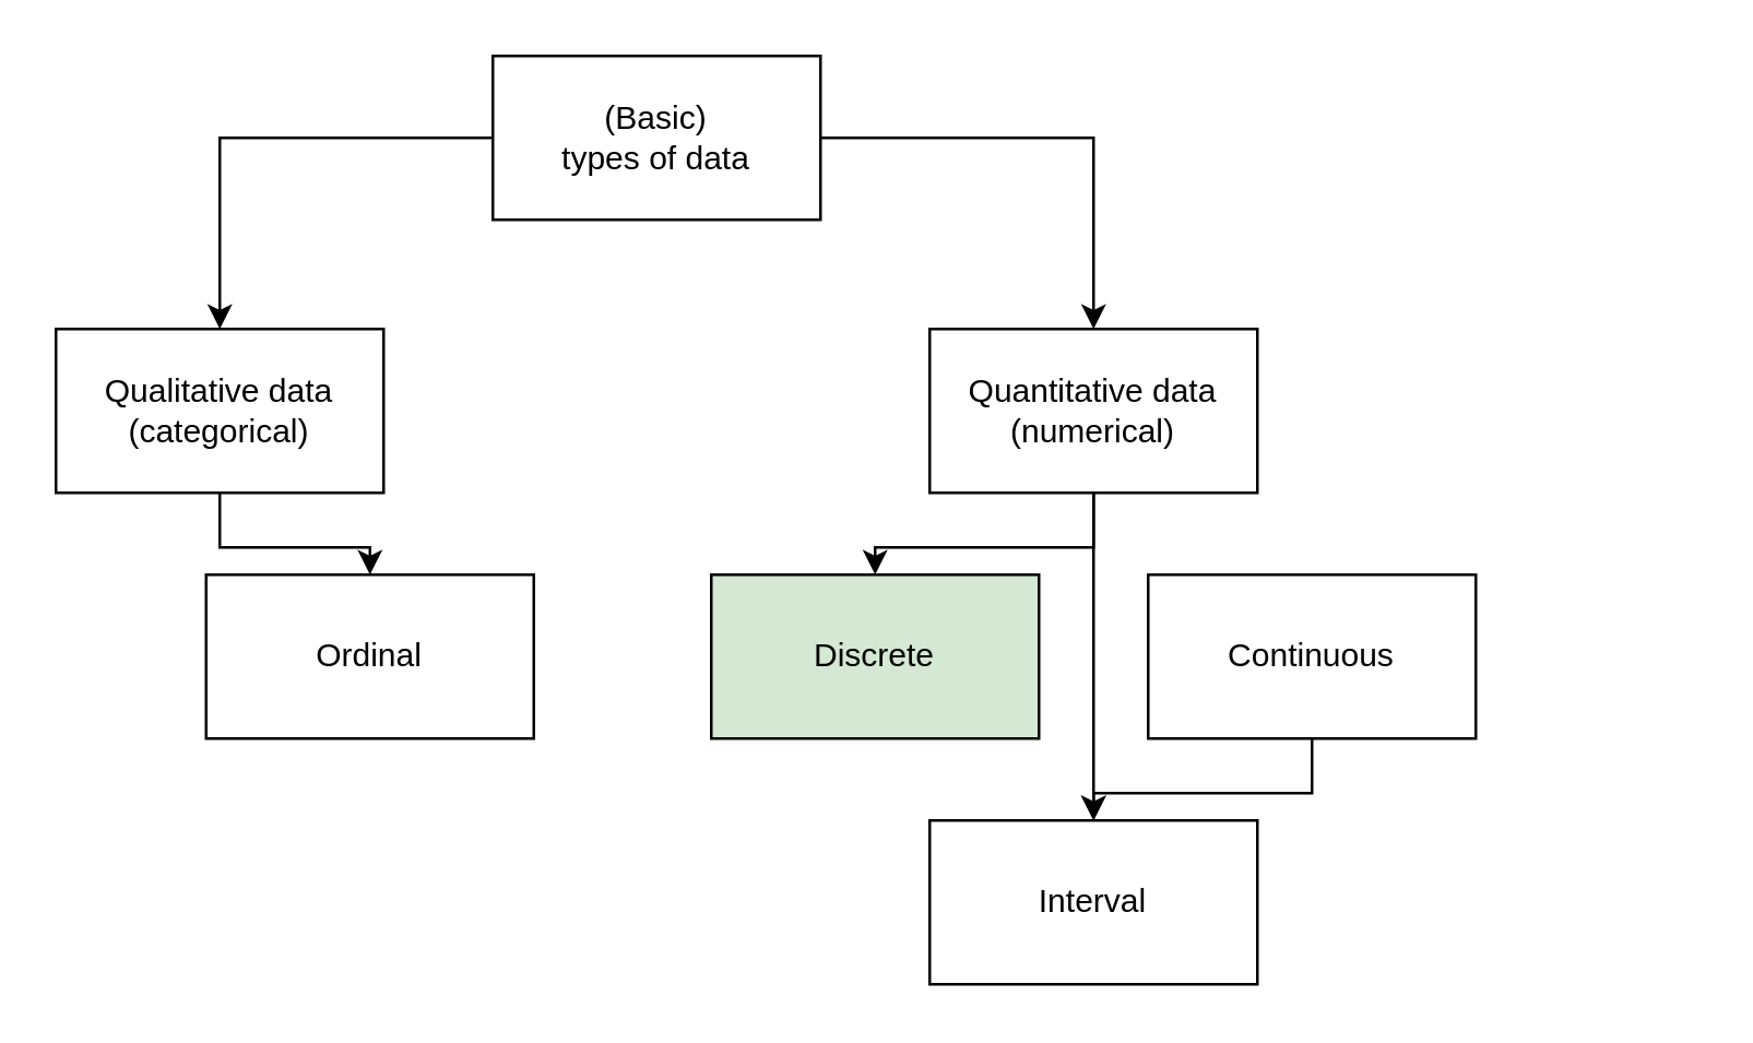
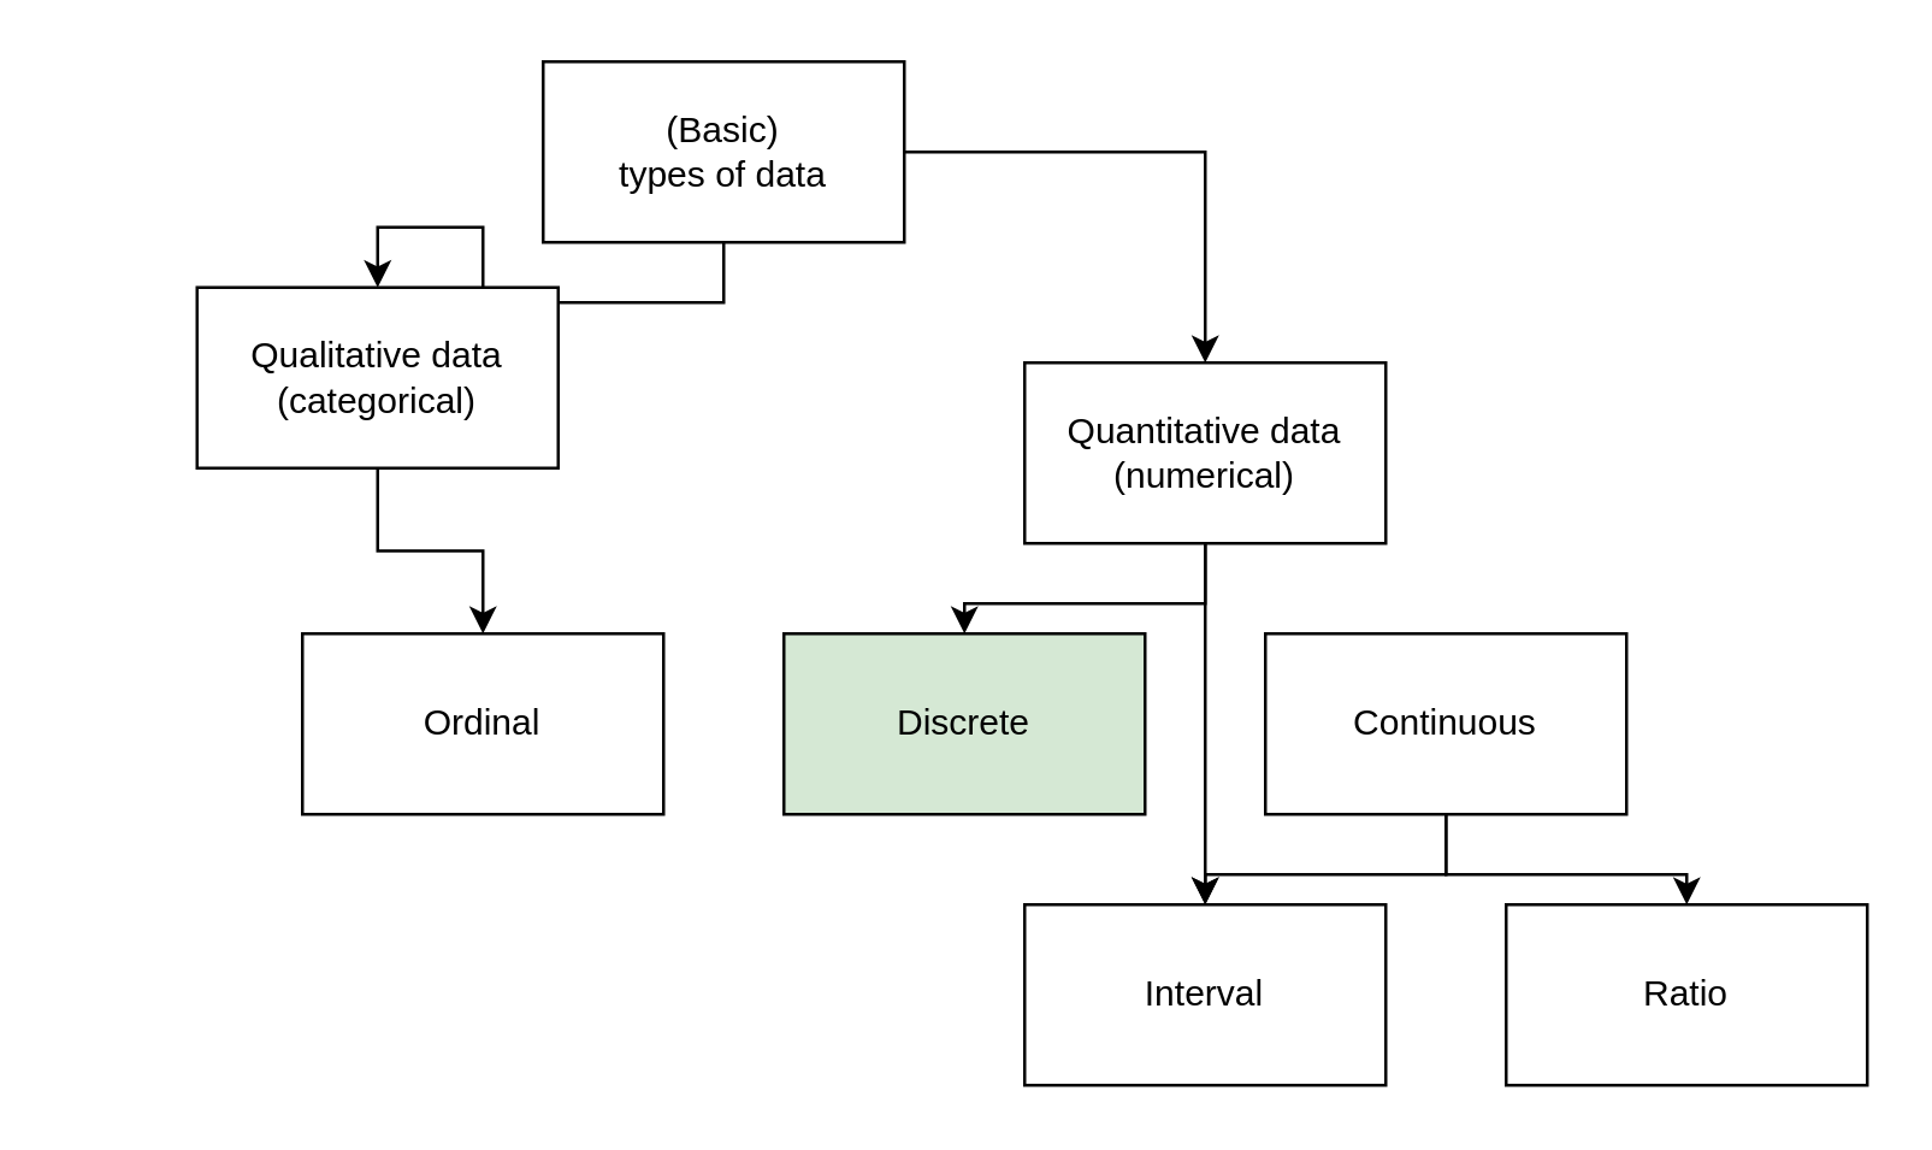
  <mxCell id="0" />
  <mxCell id="1" parent="0" />
  <mxCell id="2" style="edgeStyle=orthogonalEdgeStyle;rounded=0;orthogonalLoop=1;jettySize=auto;html=1;entryX=0.5;entryY=0;entryDx=0;entryDy=0;" edge="1" parent="1" source="4" target="6"><mxGeometry relative="1" as="geometry" /></mxCell>
  <mxCell id="3" style="edgeStyle=orthogonalEdgeStyle;rounded=0;orthogonalLoop=1;jettySize=auto;html=1;entryX=0.5;entryY=0;entryDx=0;entryDy=0;" edge="1" parent="1" source="4" target="9"><mxGeometry relative="1" as="geometry" /></mxCell>
  <mxCell id="4" value="(Basic) &lt;br&gt;types of data" style="rounded=0;whiteSpace=wrap;html=1;" vertex="1" parent="1"><mxGeometry x="180" y="20" width="120" height="60" as="geometry" /></mxCell>
  <mxCell id="5" style="edgeStyle=orthogonalEdgeStyle;rounded=0;orthogonalLoop=1;jettySize=auto;html=1;exitX=0.5;exitY=1;exitDx=0;exitDy=0;entryX=0.5;entryY=0;entryDx=0;entryDy=0;" edge="1" parent="1" source="6" target="10"><mxGeometry relative="1" as="geometry" /></mxCell>
- <mxCell id="6" value="Qualitative data&lt;br&gt;(categorical)" style="rounded=0;whiteSpace=wrap;html=1;" vertex="1" parent="1"><mxGeometry x="20" y="120" width="120" height="60" as="geometry" /></mxCell>
+ <mxCell id="6" value="Qualitative data&lt;br&gt;(categorical)" style="rounded=0;whiteSpace=wrap;html=1;" vertex="1" parent="1"><mxGeometry x="65" y="95" width="120" height="60" as="geometry" /></mxCell>
  <mxCell id="7" style="edgeStyle=orthogonalEdgeStyle;rounded=0;orthogonalLoop=1;jettySize=auto;html=1;exitX=0.5;exitY=1;exitDx=0;exitDy=0;entryX=0.5;entryY=0;entryDx=0;entryDy=0;" edge="1" parent="1" source="9" target="12"><mxGeometry relative="1" as="geometry" /></mxCell>
  <mxCell id="8" style="edgeStyle=orthogonalEdgeStyle;rounded=0;orthogonalLoop=1;jettySize=auto;html=1;exitX=0.5;exitY=1;exitDx=0;exitDy=0;" edge="1" parent="1" source="9" target="16"><mxGeometry relative="1" as="geometry" /></mxCell>
  <mxCell id="9" value="Quantitative data&lt;br&gt;(numerical)" style="rounded=0;whiteSpace=wrap;html=1;" vertex="1" parent="1"><mxGeometry x="340" y="120" width="120" height="60" as="geometry" /></mxCell>
- <mxCell id="10" value="Ordinal" style="rounded=0;whiteSpace=wrap;html=1;" vertex="1" parent="1"><mxGeometry x="75" y="210" width="120" height="60" as="geometry" /></mxCell>
+ <mxCell id="10" value="Ordinal" style="rounded=0;whiteSpace=wrap;html=1;" vertex="1" parent="1"><mxGeometry x="100" y="210" width="120" height="60" as="geometry" /></mxCell>
  <mxCell id="11" style="edgeStyle=orthogonalEdgeStyle;rounded=0;orthogonalLoop=1;jettySize=auto;html=1;exitX=0.5;exitY=1;exitDx=0;exitDy=0;" edge="1" parent="1" source="9" target="9"><mxGeometry relative="1" as="geometry" /></mxCell>
  <mxCell id="12" value="Discrete" style="rounded=0;whiteSpace=wrap;html=1;fillColor=#d5e8d4;" vertex="1" parent="1"><mxGeometry x="260" y="210" width="120" height="60" as="geometry" /></mxCell>
  <mxCell id="13" style="edgeStyle=orthogonalEdgeStyle;rounded=0;orthogonalLoop=1;jettySize=auto;html=1;exitX=0.5;exitY=1;exitDx=0;exitDy=0;entryX=0.5;entryY=0;entryDx=0;entryDy=0;" edge="1" parent="1" source="15" target="16"><mxGeometry relative="1" as="geometry" /></mxCell>
+ <mxCell id="14" style="edgeStyle=orthogonalEdgeStyle;rounded=0;orthogonalLoop=1;jettySize=auto;html=1;exitX=0.5;exitY=1;exitDx=0;exitDy=0;entryX=0.5;entryY=0;entryDx=0;entryDy=0;" edge="1" parent="1" source="15" target="17"><mxGeometry relative="1" as="geometry" /></mxCell>
  <mxCell id="15" value="Continuous" style="rounded=0;whiteSpace=wrap;html=1;" vertex="1" parent="1"><mxGeometry x="420" y="210" width="120" height="60" as="geometry" /></mxCell>
  <mxCell id="16" value="Interval" style="rounded=0;whiteSpace=wrap;html=1;" vertex="1" parent="1"><mxGeometry x="340" y="300" width="120" height="60" as="geometry" /></mxCell>
+ <mxCell id="17" value="Ratio" style="rounded=0;whiteSpace=wrap;html=1;" vertex="1" parent="1"><mxGeometry x="500" y="300" width="120" height="60" as="geometry" /></mxCell>
